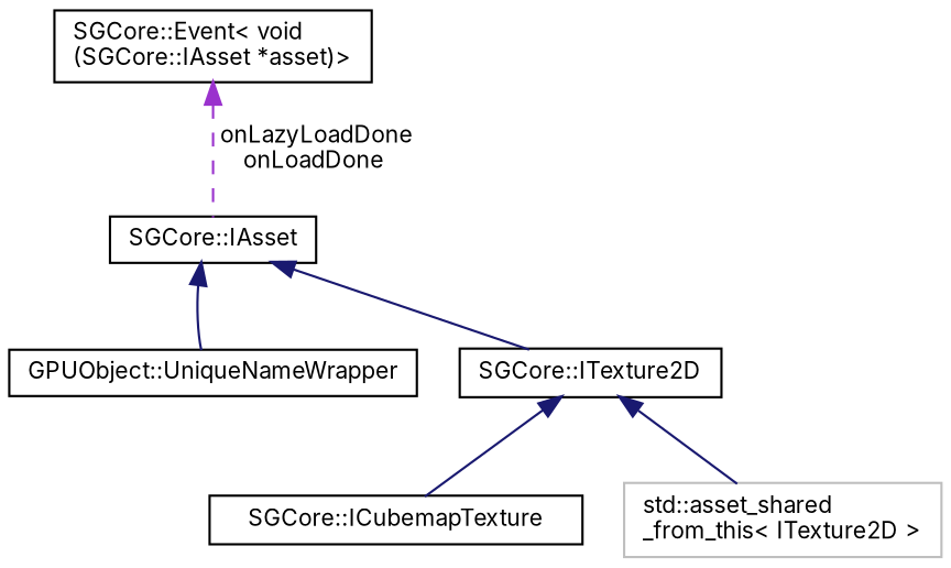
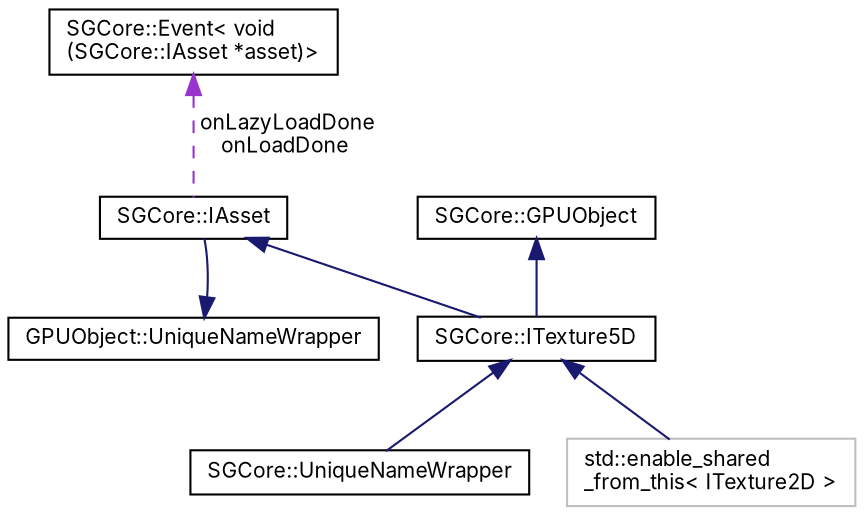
  digraph {
    fontname=Inter
    node [color=black fillcolor=white fontname=Inter fontsize=10 shape=record style=filled]
    edge [color=midnightblue dir=back fontname=Inter fontsize=10 labelfontname=Helvetica labelfontsize=10 style=solid]
-   n1 [height=0.2 label="SGCore::ICubemapTexture" width=0.4]
-   n2 [height=0.2 label="SGCore::ITexture2D" width=0.4]
-   n3 [color=grey75 height=0.2 label="std::asset_shared\l_from_this\< ITexture2D \>" width=0.4]
+   n1 [height=0.2 label="SGCore::UniqueNameWrapper" width=0.4]
+   n2 [height=0.2 label="SGCore::ITexture5D" width=0.4]
+   n3 [color=grey75 height=0.2 label="std::enable_shared\l_from_this\< ITexture2D \>" width=0.4]
    n4 [height=0.2 label="SGCore::IAsset" width=0.4]
    n5 [height=0.2 label="GPUObject::UniqueNameWrapper" width=0.4]
    n6 [height=0.2 label="SGCore::Event\< void\l(SGCore::IAsset *asset)\>" width=0.4]
+   n7 [height=0.2 label="SGCore::GPUObject" width=0.4]
    n2 -> n1
    n2 -> n3
    n4 -> n2
-   n4 -> n5
+   n5 -> n4
    n6 -> n4 [color=darkorchid3 label=" onLazyLoadDone\nonLoadDone" style=dashed]
+   n7 -> n2
  }
